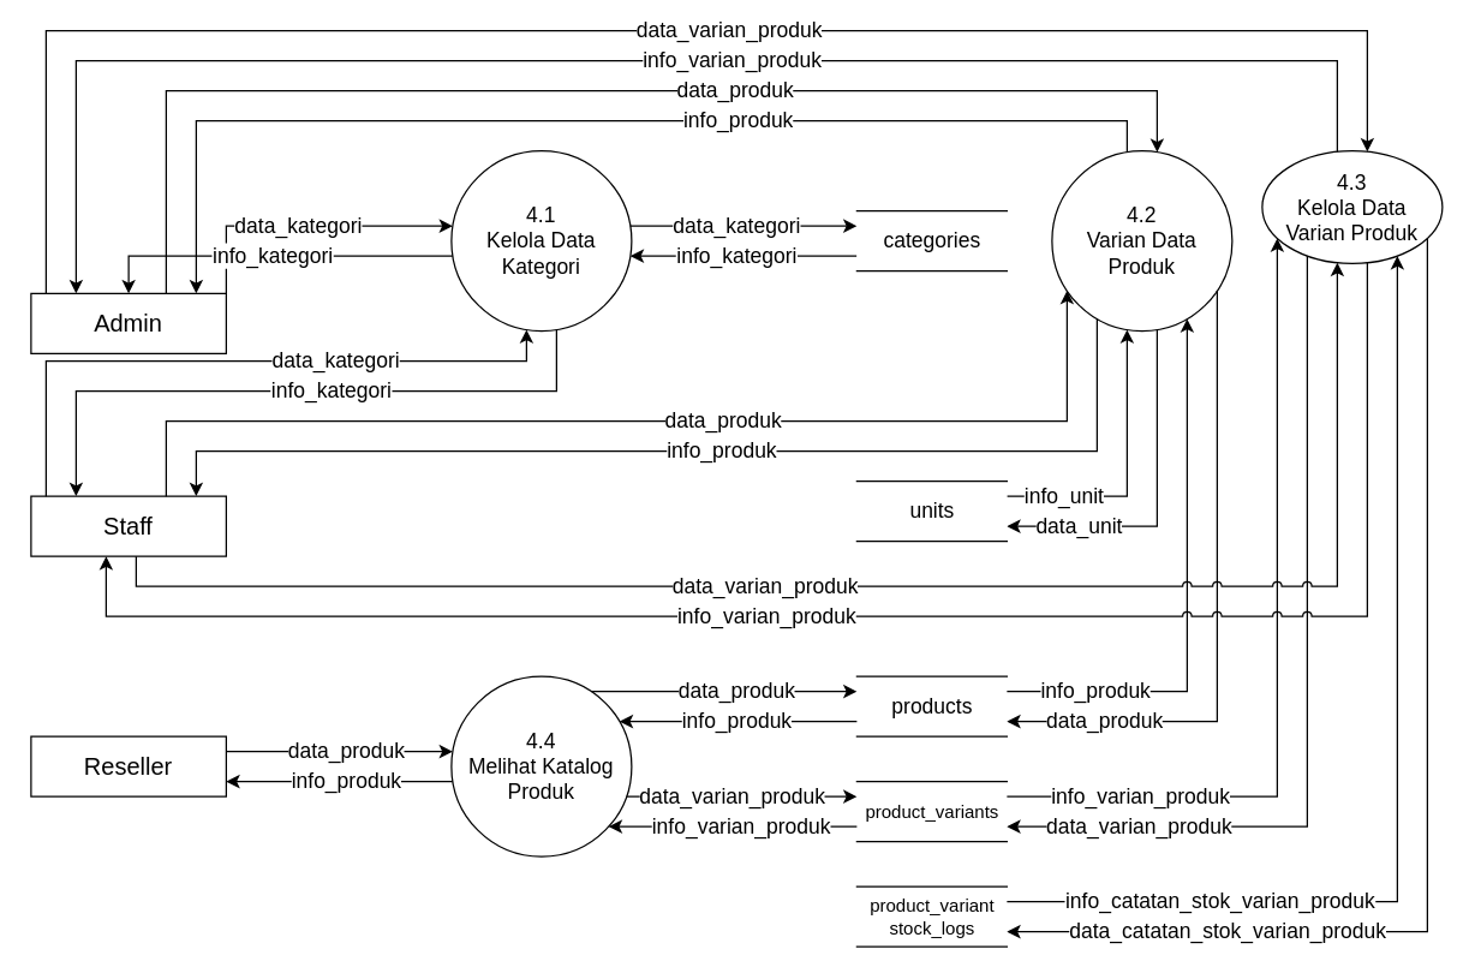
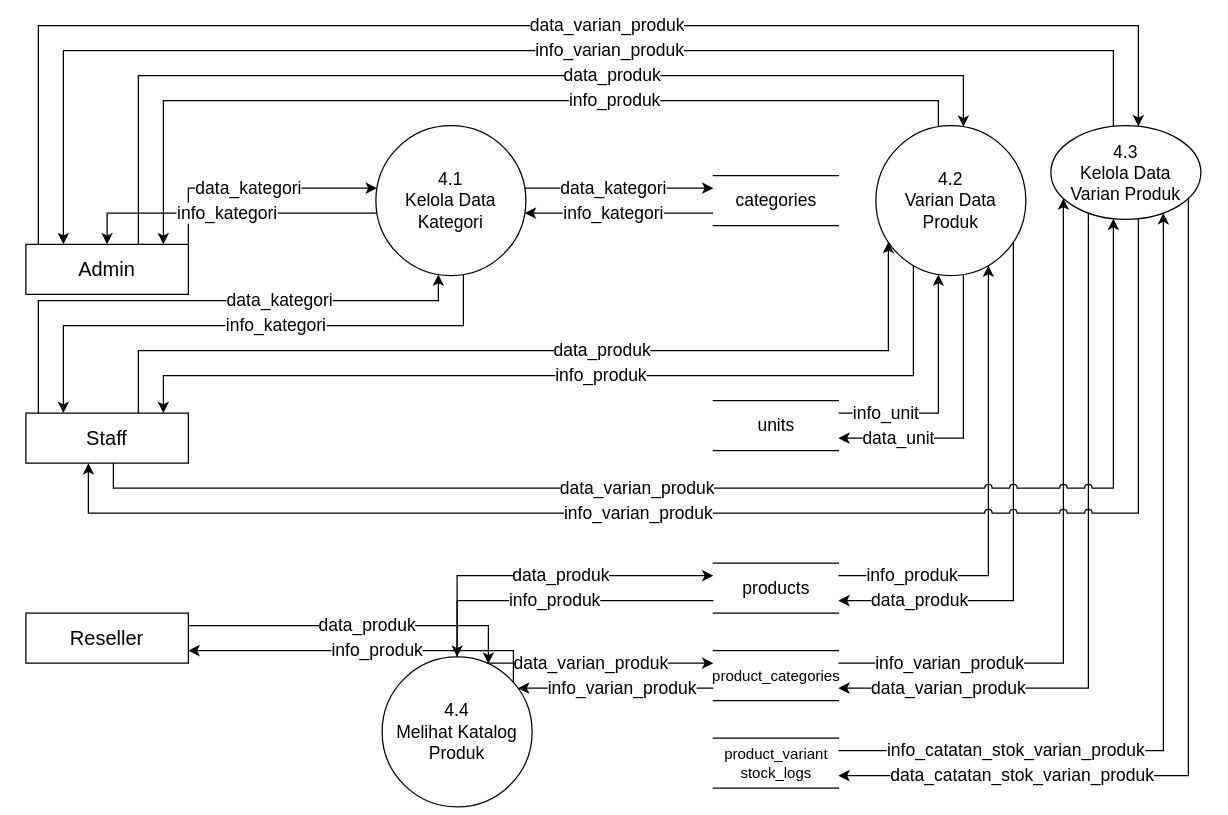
  <mxCell id="0" />
  <mxCell id="1" parent="0" />
  <mxCell id="2" value="&lt;font style=&quot;font-size: 14px&quot;&gt;4.1&lt;br&gt;Kelola Data Kategori&lt;br&gt;&lt;/font&gt;" style="ellipse;whiteSpace=wrap;html=1;aspect=fixed;" parent="1" vertex="1"><mxGeometry x="300" y="100" width="120" height="120" as="geometry" /></mxCell>
  <mxCell id="3" value="data_kategori" style="edgeStyle=orthogonalEdgeStyle;rounded=0;orthogonalLoop=1;jettySize=auto;html=1;exitX=1;exitY=0.25;exitDx=0;exitDy=0;fontSize=14;" parent="1" source="4" edge="1" target="2"><mxGeometry relative="1" as="geometry"><mxPoint x="380" y="160" as="targetPoint" /><Array as="points"><mxPoint x="310" y="150" /><mxPoint x="310" y="150" /></Array></mxGeometry></mxCell>
  <mxCell id="4" value="Admin" style="rounded=0;whiteSpace=wrap;html=1;fontSize=16;" parent="1" vertex="1"><mxGeometry x="20" y="195" width="130" height="40" as="geometry" /></mxCell>
  <mxCell id="5" value="data_kategori" style="edgeStyle=orthogonalEdgeStyle;rounded=0;orthogonalLoop=1;jettySize=auto;html=1;fontSize=14;" parent="1" source="2" target="8" edge="1"><mxGeometry x="-0.061" relative="1" as="geometry"><Array as="points"><mxPoint x="490" y="150" /><mxPoint x="490" y="150" /></Array><mxPoint as="offset" /></mxGeometry></mxCell>
  <mxCell id="6" value="&lt;font style=&quot;font-size: 14px&quot;&gt;4.3&lt;br&gt;Kelola Data &lt;br&gt;Varian Produk&lt;br&gt;&lt;/font&gt;" style="ellipse;whiteSpace=wrap;html=1;aspect=fixed;" parent="1" vertex="1"><mxGeometry x="840" y="100" width="120" height="75" as="geometry" /></mxCell>
  <mxCell id="7" value="info_kategori" style="edgeStyle=orthogonalEdgeStyle;rounded=0;orthogonalLoop=1;jettySize=auto;html=1;fontSize=14;" parent="1" source="8" target="2" edge="1"><mxGeometry x="0.061" relative="1" as="geometry"><Array as="points"><mxPoint x="500" y="170" /><mxPoint x="500" y="170" /></Array><mxPoint as="offset" /></mxGeometry></mxCell>
  <mxCell id="8" value="categories" style="html=1;dashed=0;whitespace=wrap;shape=partialRectangle;right=0;left=0;fontSize=14;" parent="1" vertex="1"><mxGeometry x="570" y="140" width="100" height="40" as="geometry" /></mxCell>
  <mxCell id="9" value="data_produk" style="edgeStyle=orthogonalEdgeStyle;rounded=0;orthogonalLoop=1;jettySize=auto;html=1;exitX=1;exitY=0.25;exitDx=0;exitDy=0;fontSize=14;" parent="1" source="11" target="15" edge="1"><mxGeometry x="0.061" relative="1" as="geometry"><Array as="points"><mxPoint x="390" y="500" /></Array><mxPoint as="offset" /></mxGeometry></mxCell>
  <mxCell id="10" value="info_produk" style="edgeStyle=orthogonalEdgeStyle;rounded=0;orthogonalLoop=1;jettySize=auto;html=1;entryX=1;entryY=0.75;entryDx=0;entryDy=0;fontSize=14;" parent="1" source="15" target="11" edge="1"><mxGeometry x="-0.061" relative="1" as="geometry"><Array as="points"><mxPoint x="410" y="520" /></Array><mxPoint as="offset" /></mxGeometry></mxCell>
  <mxCell id="11" value="Reseller" style="rounded=0;whiteSpace=wrap;html=1;fontSize=16;" parent="1" vertex="1"><mxGeometry y="490" width="130" height="40" as="geometry" x="20" /></mxCell>
  <mxCell id="12" value="&lt;font style=&quot;font-size: 14px&quot;&gt;4.2&lt;br&gt;Varian Data Produk&lt;br&gt;&lt;/font&gt;" style="ellipse;whiteSpace=wrap;html=1;aspect=fixed;" parent="1" vertex="1"><mxGeometry x="700" y="100" width="120" height="120" as="geometry" /></mxCell>
  <mxCell id="13" value="Staff" style="rounded=0;whiteSpace=wrap;html=1;fontSize=16;" parent="1" vertex="1"><mxGeometry y="330" width="130" height="40" as="geometry" x="20" /></mxCell>
  <mxCell id="14" value="info_kategori" style="edgeStyle=orthogonalEdgeStyle;rounded=0;orthogonalLoop=1;jettySize=auto;html=1;fontSize=14;" parent="1" source="2" target="4" edge="1"><mxGeometry relative="1" as="geometry"><mxPoint x="240" y="170" as="targetPoint" /><Array as="points"><mxPoint x="230" y="170" /><mxPoint x="230" y="170" /></Array><mxPoint x="390" y="170" as="sourcePoint" /></mxGeometry></mxCell>
- <mxCell id="15" value="&lt;font style=&quot;font-size: 14px&quot;&gt;4.4&lt;br&gt;Melihat Katalog Produk&lt;br&gt;&lt;/font&gt;" style="ellipse;whiteSpace=wrap;html=1;aspect=fixed;" parent="1" vertex="1"><mxGeometry x="300" y="450" width="120" height="120" as="geometry" /></mxCell>
+ <mxCell id="15" value="&lt;font style=&quot;font-size: 14px&quot;&gt;4.4&lt;br&gt;Melihat Katalog Produk&lt;br&gt;&lt;/font&gt;" style="ellipse;whiteSpace=wrap;html=1;aspect=fixed;" parent="1" vertex="1"><mxGeometry x="305" y="525" width="120" height="120" as="geometry" /></mxCell>
  <mxCell id="16" value="data_produk" style="edgeStyle=orthogonalEdgeStyle;rounded=0;orthogonalLoop=1;jettySize=auto;html=1;fontSize=14;" parent="1" source="4" target="12" edge="1"><mxGeometry x="0.229" relative="1" as="geometry"><Array as="points"><mxPoint x="110" y="60" /><mxPoint x="770" y="60" /></Array><mxPoint as="offset" /><mxPoint x="160" y="293.43" as="sourcePoint" /><mxPoint x="380" y="179.999" as="targetPoint" /></mxGeometry></mxCell>
  <mxCell id="17" value="info_produk" style="edgeStyle=orthogonalEdgeStyle;rounded=0;orthogonalLoop=1;jettySize=auto;html=1;fontSize=14;" parent="1" source="12" target="4" edge="1"><mxGeometry x="-0.256" relative="1" as="geometry"><Array as="points"><mxPoint x="750" y="80" /><mxPoint x="130" y="80" /></Array><mxPoint x="1" as="offset" /><mxPoint x="400" y="183.43" as="sourcePoint" /><mxPoint x="180" y="293.43" as="targetPoint" /></mxGeometry></mxCell>
  <mxCell id="18" value="data_varian_produk" style="edgeStyle=orthogonalEdgeStyle;rounded=0;orthogonalLoop=1;jettySize=auto;html=1;fontSize=14;" parent="1" source="4" target="6" edge="1"><mxGeometry x="0.11" relative="1" as="geometry"><Array as="points"><mxPoint x="30" y="20" /><mxPoint x="910" y="20" /></Array><mxPoint as="offset" /><mxPoint x="105" y="290" as="sourcePoint" /><mxPoint x="1130" y="100.839" as="targetPoint" /></mxGeometry></mxCell>
  <mxCell id="19" value="info_varian_produk" style="edgeStyle=orthogonalEdgeStyle;rounded=0;orthogonalLoop=1;jettySize=auto;html=1;fontSize=14;" parent="1" source="6" target="4" edge="1"><mxGeometry x="-0.119" relative="1" as="geometry"><Array as="points"><mxPoint x="890" y="40" /><mxPoint x="50" y="40" /></Array><mxPoint x="1" as="offset" /><mxPoint x="1110" y="100.839" as="sourcePoint" /><mxPoint x="120" y="290" as="targetPoint" /></mxGeometry></mxCell>
  <mxCell id="20" value="products" style="html=1;dashed=0;whitespace=wrap;shape=partialRectangle;right=0;left=0;fontSize=14;" parent="1" vertex="1"><mxGeometry x="570" y="450" width="100" height="40" as="geometry" /></mxCell>
  <mxCell id="21" value="data_produk" style="edgeStyle=orthogonalEdgeStyle;rounded=0;orthogonalLoop=1;jettySize=auto;html=1;fontSize=14;" edge="1" parent="1" source="15" target="20"><mxGeometry x="0.095" relative="1" as="geometry"><Array as="points"><mxPoint x="470" y="460" /><mxPoint x="470" y="460" /></Array><mxPoint as="offset" /><mxPoint x="419.171" y="460.059" as="sourcePoint" /><mxPoint x="610.84" y="330" as="targetPoint" /></mxGeometry></mxCell>
  <mxCell id="22" value="info_produk" style="edgeStyle=orthogonalEdgeStyle;rounded=0;orthogonalLoop=1;jettySize=auto;html=1;fontSize=14;" edge="1" parent="1" source="20" target="15"><mxGeometry x="0.013" relative="1" as="geometry"><Array as="points"><mxPoint x="500" y="480" /><mxPoint x="500" y="480" /></Array><mxPoint as="offset" /><mxPoint x="630.84" y="330" as="sourcePoint" /><mxPoint x="419.151" y="480.059" as="targetPoint" /></mxGeometry></mxCell>
  <mxCell id="23" value="info_produk" style="edgeStyle=orthogonalEdgeStyle;rounded=0;orthogonalLoop=1;jettySize=auto;html=1;fontSize=14;" edge="1" parent="1" source="20" target="12"><mxGeometry x="-0.673" relative="1" as="geometry"><Array as="points"><mxPoint x="790" y="460" /></Array><mxPoint x="-1" as="offset" /><mxPoint x="610.001" y="240" as="sourcePoint" /><mxPoint x="720.84" y="220" as="targetPoint" /></mxGeometry></mxCell>
  <mxCell id="24" value="data_produk" style="edgeStyle=orthogonalEdgeStyle;rounded=0;orthogonalLoop=1;jettySize=auto;html=1;fontSize=14;" edge="1" parent="1" source="12" target="20"><mxGeometry x="0.701" relative="1" as="geometry"><Array as="points"><mxPoint x="810" y="480" /></Array><mxPoint x="1" as="offset" /><mxPoint x="740.84" y="220" as="sourcePoint" /><mxPoint x="610.001" y="260" as="targetPoint" /></mxGeometry></mxCell>
  <mxCell id="25" value="data_kategori" style="edgeStyle=orthogonalEdgeStyle;rounded=0;orthogonalLoop=1;jettySize=auto;html=1;fontSize=14;" edge="1" parent="1" target="2"><mxGeometry x="0.313" relative="1" as="geometry"><Array as="points"><mxPoint x="30" y="240" /><mxPoint x="350" y="240" /></Array><mxPoint as="offset" /><mxPoint x="30" y="330" as="sourcePoint" /><mxPoint x="690" y="290.839" as="targetPoint" /></mxGeometry></mxCell>
  <mxCell id="26" value="info_kategori" style="edgeStyle=orthogonalEdgeStyle;rounded=0;orthogonalLoop=1;jettySize=auto;html=1;fontSize=14;" edge="1" parent="1" source="2"><mxGeometry x="-0.114" relative="1" as="geometry"><Array as="points"><mxPoint x="370" y="260" /><mxPoint x="50" y="260" /></Array><mxPoint as="offset" /><mxPoint x="670" y="290.839" as="sourcePoint" /><mxPoint x="50" y="330" as="targetPoint" /></mxGeometry></mxCell>
  <mxCell id="27" value="info_produk" style="edgeStyle=orthogonalEdgeStyle;rounded=0;orthogonalLoop=1;jettySize=auto;html=1;fontSize=14;jumpStyle=arc;" edge="1" parent="1" source="12"><mxGeometry x="-0.058" relative="1" as="geometry"><Array as="points"><mxPoint x="730" y="300" /><mxPoint x="130" y="300" /></Array><mxPoint as="offset" /><mxPoint x="450" y="211.962" as="sourcePoint" /><mxPoint x="130" y="330" as="targetPoint" /></mxGeometry></mxCell>
  <mxCell id="28" value="data_produk" style="edgeStyle=orthogonalEdgeStyle;rounded=0;orthogonalLoop=1;jettySize=auto;html=1;fontSize=14;jumpStyle=arc;" edge="1" parent="1" target="12"><mxGeometry x="0.142" relative="1" as="geometry"><Array as="points"><mxPoint x="110" y="280" /><mxPoint x="710" y="280" /></Array><mxPoint as="offset" /><mxPoint x="110" y="330" as="sourcePoint" /><mxPoint x="430" y="193.166" as="targetPoint" /></mxGeometry></mxCell>
- <mxCell id="29" value="&lt;font style=&quot;font-size: 12px&quot;&gt;product_variants&lt;/font&gt;" style="html=1;dashed=0;whitespace=wrap;shape=partialRectangle;right=0;left=0;fontSize=14;" vertex="1" parent="1"><mxGeometry x="570" y="520" width="100" height="40" as="geometry" /></mxCell>
+ <mxCell id="29" value="&lt;font style=&quot;font-size: 12px&quot;&gt;product_categories&lt;/font&gt;" style="html=1;dashed=0;whitespace=wrap;shape=partialRectangle;right=0;left=0;fontSize=14;" vertex="1" parent="1"><mxGeometry x="570" y="520" width="100" height="40" as="geometry" /></mxCell>
  <mxCell id="30" value="data_varian_produk" style="edgeStyle=orthogonalEdgeStyle;rounded=0;orthogonalLoop=1;jettySize=auto;html=1;fontSize=14;" edge="1" parent="1" source="15" target="29"><mxGeometry x="-0.083" relative="1" as="geometry"><Array as="points"><mxPoint x="500" y="530" /><mxPoint x="500" y="530" /></Array><mxPoint as="offset" /><mxPoint x="400.005" y="529.999" as="sourcePoint" /><mxPoint x="536.75" y="529.999" as="targetPoint" /></mxGeometry></mxCell>
  <mxCell id="31" value="info_varian_produk" style="edgeStyle=orthogonalEdgeStyle;rounded=0;orthogonalLoop=1;jettySize=auto;html=1;fontSize=14;" edge="1" parent="1" source="29" target="15"><mxGeometry x="-0.063" relative="1" as="geometry"><Array as="points"><mxPoint x="490" y="550" /><mxPoint x="490" y="550" /></Array><mxPoint as="offset" /><mxPoint x="540" y="490.059" as="sourcePoint" /><mxPoint x="421.995" y="490.059" as="targetPoint" /></mxGeometry></mxCell>
  <mxCell id="32" value="info_varian_produk" style="edgeStyle=orthogonalEdgeStyle;rounded=0;orthogonalLoop=1;jettySize=auto;html=1;fontSize=14;" edge="1" parent="1" source="29" target="6"><mxGeometry x="-0.673" relative="1" as="geometry"><Array as="points"><mxPoint x="850" y="530" /></Array><mxPoint x="-1" as="offset" /><mxPoint x="720" y="479.999" as="sourcePoint" /><mxPoint x="870" y="226.509" as="targetPoint" /></mxGeometry></mxCell>
  <mxCell id="33" value="data_varian_produk" style="edgeStyle=orthogonalEdgeStyle;rounded=0;orthogonalLoop=1;jettySize=auto;html=1;fontSize=14;" edge="1" parent="1" source="6" target="29"><mxGeometry x="0.701" relative="1" as="geometry"><Array as="points"><mxPoint x="870" y="550" /></Array><mxPoint x="1" as="offset" /><mxPoint x="890" y="214.661" as="sourcePoint" /><mxPoint x="720" y="499.999" as="targetPoint" /></mxGeometry></mxCell>
  <mxCell id="34" value="info_varian_produk" style="edgeStyle=orthogonalEdgeStyle;rounded=0;orthogonalLoop=1;jettySize=auto;html=1;fontSize=14;jumpStyle=arc;" edge="1" parent="1" source="6" target="13"><mxGeometry x="0.141" relative="1" as="geometry"><Array as="points"><mxPoint x="910" y="410" /><mxPoint x="70" y="410" /></Array><mxPoint as="offset" /><mxPoint x="740" y="271.849" as="sourcePoint" /><mxPoint x="130" y="385.28" as="targetPoint" /></mxGeometry></mxCell>
  <mxCell id="35" value="data_varian_produk" style="edgeStyle=orthogonalEdgeStyle;rounded=0;orthogonalLoop=1;jettySize=auto;html=1;fontSize=14;jumpStyle=arc;" edge="1" parent="1" source="13" target="6"><mxGeometry x="-0.152" relative="1" as="geometry"><Array as="points"><mxPoint x="90" y="390" /><mxPoint x="890" y="390" /></Array><mxPoint as="offset" /><mxPoint x="110" y="385.28" as="sourcePoint" /><mxPoint x="720" y="260.001" as="targetPoint" /></mxGeometry></mxCell>
  <mxCell id="36" value="product_variant&lt;br style=&quot;font-size: 12px;&quot;&gt;stock_logs" style="html=1;dashed=0;whitespace=wrap;shape=partialRectangle;right=0;left=0;fontSize=12;" vertex="1" parent="1"><mxGeometry x="570" y="590" width="100" height="40" as="geometry" /></mxCell>
  <mxCell id="37" value="data_catatan_stok_varian_produk" style="edgeStyle=orthogonalEdgeStyle;rounded=0;orthogonalLoop=1;jettySize=auto;html=1;fontSize=14;" edge="1" target="36" parent="1" source="6"><mxGeometry x="0.604" relative="1" as="geometry"><Array as="points"><mxPoint x="950" y="620" /></Array><mxPoint as="offset" /><mxPoint x="879.996" y="400" as="sourcePoint" /><mxPoint x="1097.67" y="270" as="targetPoint" /></mxGeometry></mxCell>
  <mxCell id="38" value="info_catatan_stok_varian_produk" style="edgeStyle=orthogonalEdgeStyle;rounded=0;orthogonalLoop=1;jettySize=auto;html=1;fontSize=14;" edge="1" source="36" parent="1" target="6"><mxGeometry x="-0.587" relative="1" as="geometry"><Array as="points"><mxPoint x="930" y="600" /></Array><mxPoint as="offset" /><mxPoint x="1117.67" y="270" as="sourcePoint" /><mxPoint x="898.792" y="420" as="targetPoint" /></mxGeometry></mxCell>
  <mxCell id="39" value="info_unit" style="edgeStyle=orthogonalEdgeStyle;rounded=0;orthogonalLoop=1;jettySize=auto;html=1;fontSize=14;jumpStyle=arc;" edge="1" parent="1" source="41" target="12"><mxGeometry x="-0.604" relative="1" as="geometry"><Array as="points"><mxPoint x="750" y="330" /></Array><mxPoint as="offset" /><mxPoint x="110" y="310.84" as="sourcePoint" /><mxPoint x="910" y="160.001" as="targetPoint" /></mxGeometry></mxCell>
  <mxCell id="40" value="data_unit" style="edgeStyle=orthogonalEdgeStyle;rounded=0;orthogonalLoop=1;jettySize=auto;html=1;fontSize=14;jumpStyle=arc;" edge="1" parent="1" source="12" target="41"><mxGeometry x="0.587" relative="1" as="geometry"><Array as="points"><mxPoint x="770" y="350" /></Array><mxPoint as="offset" /><mxPoint x="930" y="160.001" as="sourcePoint" /><mxPoint x="610" y="350" as="targetPoint" /></mxGeometry></mxCell>
  <mxCell id="41" value="units" style="html=1;dashed=0;whitespace=wrap;shape=partialRectangle;right=0;left=0;fontSize=14;" vertex="1" parent="1"><mxGeometry x="570" y="320" width="100" height="40" as="geometry" /></mxCell>
